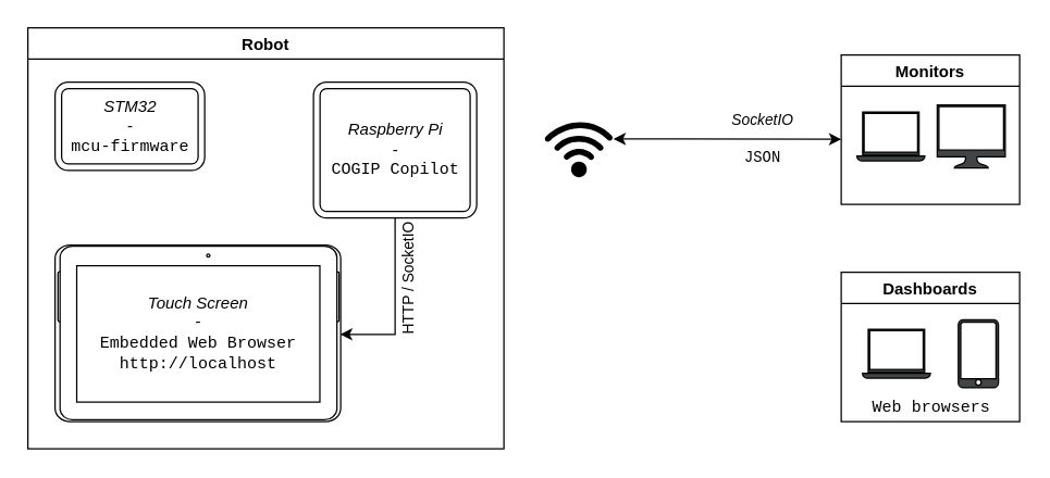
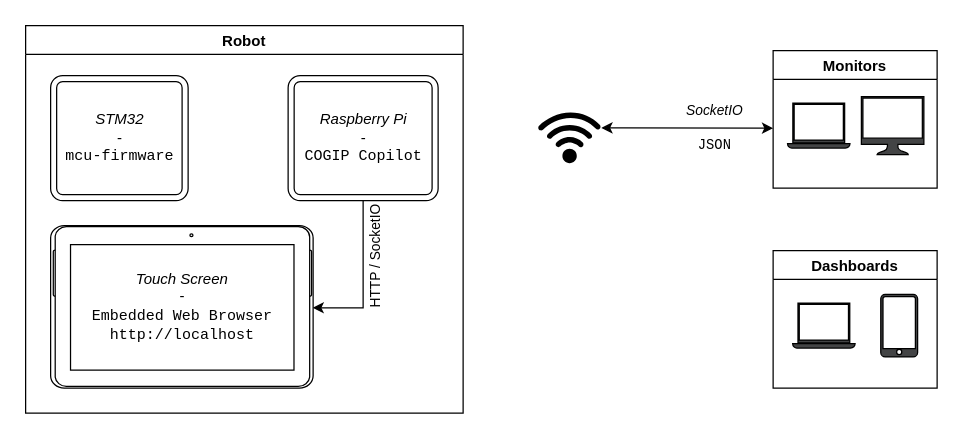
  <mxCell id="0" />
  <mxCell id="1" parent="0" />
  <mxCell id="2" value="Robot" style="swimlane;" parent="1" vertex="1"><mxGeometry x="20" y="20" width="350" height="310" as="geometry" /></mxCell>
- <mxCell id="3" value="&lt;i&gt;STM32&lt;/i&gt;&lt;br&gt;-&lt;br&gt;&lt;font face=&quot;Courier New&quot;&gt;mcu-firmware&lt;/font&gt;" style="verticalLabelPosition=middle;verticalAlign=middle;html=1;shape=mxgraph.basic.rounded_frame;dx=4.82;labelPosition=center;align=center;" parent="2" vertex="1"><mxGeometry x="20" y="40" width="110" height="65" as="geometry" /></mxCell>
+ <mxCell id="3" value="&lt;i&gt;STM32&lt;/i&gt;&lt;br&gt;-&lt;br&gt;&lt;font face=&quot;Courier New&quot;&gt;mcu-firmware&lt;/font&gt;" style="verticalLabelPosition=middle;verticalAlign=middle;html=1;shape=mxgraph.basic.rounded_frame;dx=4.82;labelPosition=center;align=center;" parent="2" vertex="1"><mxGeometry x="20" y="40" width="110" height="100" as="geometry" /></mxCell>
  <mxCell id="4" value="HTTP / SocketIO" style="edgeStyle=orthogonalEdgeStyle;rounded=0;orthogonalLoop=1;jettySize=auto;html=1;exitX=0.5;exitY=1;exitDx=0;exitDy=0;exitPerimeter=0;labelPosition=center;verticalLabelPosition=middle;align=center;verticalAlign=middle;horizontal=0;entryX=0.494;entryY=0.998;entryDx=0;entryDy=0;entryPerimeter=0;" parent="2" source="5" target="6" edge="1"><mxGeometry x="-0.288" y="10" relative="1" as="geometry"><mxPoint x="231" y="220" as="targetPoint" /><Array as="points"><mxPoint x="270" y="226" /><mxPoint x="230" y="226" /></Array><mxPoint as="offset" /></mxGeometry></mxCell>
  <mxCell id="5" value="&lt;i&gt;Raspberry Pi&lt;/i&gt;&lt;br&gt;-&lt;br&gt;&lt;font face=&quot;Courier New&quot;&gt;COGIP Copilot&lt;/font&gt;" style="verticalLabelPosition=middle;verticalAlign=middle;html=1;shape=mxgraph.basic.rounded_frame;dx=4.82;labelPosition=center;align=center;" parent="2" vertex="1"><mxGeometry x="210" y="40" width="120" height="100" as="geometry" /></mxCell>
  <mxCell id="6" value="&lt;i&gt;Touch Screen&lt;/i&gt;&lt;br&gt;-&lt;br&gt;&lt;font face=&quot;Courier New&quot;&gt;Embedded Web Browser&lt;br&gt;http://localhost&lt;/font&gt;" style="verticalLabelPosition=middle;verticalAlign=middle;html=1;shadow=0;dashed=0;strokeWidth=1;shape=mxgraph.android.tab2;strokeColor=#000000;direction=north;labelPosition=center;align=center;" parent="2" vertex="1"><mxGeometry x="20" y="160" width="210" height="130" as="geometry" /></mxCell>
  <mxCell id="7" value="Monitors" style="swimlane;" parent="1" vertex="1"><mxGeometry x="618" y="40" width="131.2" height="110" as="geometry" /></mxCell>
  <mxCell id="8" value="" style="sketch=0;pointerEvents=1;shadow=0;dashed=0;html=1;strokeColor=default;fillColor=#434445;aspect=fixed;labelPosition=center;verticalLabelPosition=bottom;verticalAlign=top;align=center;outlineConnect=0;shape=mxgraph.vvd.laptop;fontFamily=Courier New;" parent="7" vertex="1"><mxGeometry x="11.5" y="42" width="50" height="36" as="geometry" /></mxCell>
  <mxCell id="9" value="" style="sketch=0;pointerEvents=1;shadow=0;dashed=0;html=1;strokeColor=default;fillColor=#434445;aspect=fixed;labelPosition=center;verticalLabelPosition=bottom;verticalAlign=top;align=center;outlineConnect=0;shape=mxgraph.vvd.monitor;fontFamily=Courier New;" parent="7" vertex="1"><mxGeometry x="70.6" y="36.75" width="50" height="46.5" as="geometry" /></mxCell>
  <mxCell id="10" value="Dashboards" style="swimlane;" parent="1" vertex="1"><mxGeometry x="618" y="200" width="131.2" height="110" as="geometry" /></mxCell>
- <mxCell id="11" value="Web browsers" style="text;html=1;align=center;verticalAlign=middle;resizable=0;points=[];autosize=1;strokeColor=none;fillColor=none;fontFamily=Courier New;" parent="10" vertex="1"><mxGeometry x="15.6" y="90" width="100" height="20" as="geometry" /></mxCell>
  <mxCell id="12" value="" style="sketch=0;pointerEvents=1;shadow=0;dashed=0;html=1;strokeColor=default;fillColor=#434445;aspect=fixed;labelPosition=center;verticalLabelPosition=bottom;verticalAlign=top;align=center;outlineConnect=0;shape=mxgraph.vvd.laptop;fontFamily=Courier New;" parent="10" vertex="1"><mxGeometry x="15.6" y="42" width="50" height="36" as="geometry" /></mxCell>
  <mxCell id="13" value="" style="sketch=0;pointerEvents=1;shadow=0;dashed=0;html=1;strokeColor=default;fillColor=#434445;aspect=fixed;labelPosition=center;verticalLabelPosition=bottom;verticalAlign=top;align=center;outlineConnect=0;shape=mxgraph.vvd.phone;fontFamily=Courier New;" parent="10" vertex="1"><mxGeometry x="86.1" y="35" width="29.5" height="50" as="geometry" /></mxCell>
  <mxCell id="14" value="&lt;i&gt;SocketIO&lt;/i&gt;&lt;br&gt;&lt;br&gt;&lt;font face=&quot;Courier New&quot;&gt;JSON&lt;/font&gt;" style="edgeStyle=orthogonalEdgeStyle;rounded=0;orthogonalLoop=1;jettySize=auto;html=1;labelBackgroundColor=none;labelBorderColor=none;startArrow=classic;startFill=1;endArrow=classic;endFill=1;exitX=1.012;exitY=0.304;exitDx=0;exitDy=0;exitPerimeter=0;" parent="1" source="15" edge="1"><mxGeometry x="0.307" relative="1" as="geometry"><mxPoint x="618" y="102" as="targetPoint" /><Array as="points"><mxPoint x="498" y="102" /><mxPoint x="618" y="102" /></Array><mxPoint as="offset" /><mxPoint x="450" y="89" as="sourcePoint" /></mxGeometry></mxCell>
- <mxCell id="15" value="&lt;font face=&quot;Helvetica&quot;&gt;WIFI&lt;br&gt;Router&lt;/font&gt;" style="verticalLabelPosition=bottom;sketch=0;html=1;fillColor=#000000;strokeColor=#000000;verticalAlign=top;pointerEvents=1;align=center;shape=mxgraph.cisco_safe.technology_icons.icon26;fontFamily=Courier New;labelBackgroundColor=none;labelBorderColor=none;fontColor=#FFFFFF;" parent="1" vertex="1"><mxGeometry x="400" y="89.5" width="50" height="40.5" as="geometry" /></mxCell>
+ <mxCell id="15" value="&lt;font face=&quot;Helvetica&quot;&gt;WIFI&lt;br&gt;Router&lt;/font&gt;" style="verticalLabelPosition=bottom;sketch=0;html=1;fillColor=#000000;strokeColor=#000000;verticalAlign=top;pointerEvents=1;align=center;shape=mxgraph.cisco_safe.technology_icons.icon26;fontFamily=Courier New;labelBackgroundColor=none;labelBorderColor=none;fontColor=#FFFFFF;" parent="1" vertex="1"><mxGeometry x="430" y="89.5" width="50" height="40.5" as="geometry" /></mxCell>
